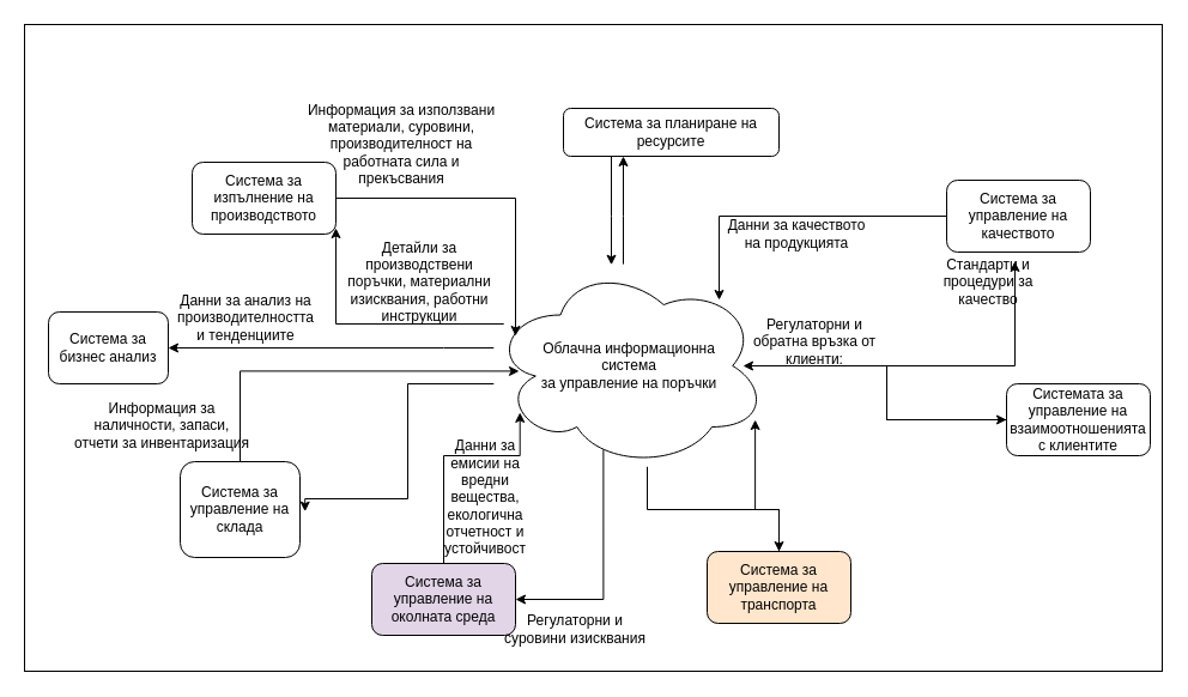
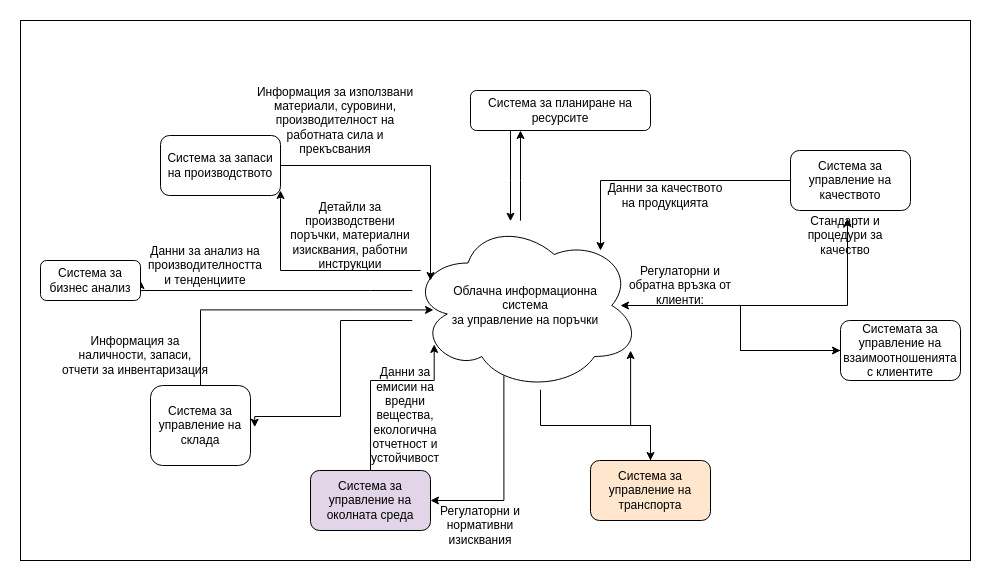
  <mxCell id="0" />
  <mxCell id="1" parent="0" />
  <mxCell id="2" value="" style="rounded=0;whiteSpace=wrap;html=1;" parent="1" vertex="1"><mxGeometry x="20" y="20" width="950" height="540" as="geometry" /></mxCell>
  <mxCell id="3" style="edgeStyle=orthogonalEdgeStyle;rounded=0;orthogonalLoop=1;jettySize=auto;html=1;" parent="1" source="8" target="15" edge="1"><mxGeometry relative="1" as="geometry"><Array as="points"><mxPoint x="520" y="180" /><mxPoint x="520" y="180" /></Array></mxGeometry></mxCell>
  <mxCell id="4" style="edgeStyle=orthogonalEdgeStyle;rounded=0;orthogonalLoop=1;jettySize=auto;html=1;entryX=1;entryY=0.5;entryDx=0;entryDy=0;exitX=0.406;exitY=0.911;exitDx=0;exitDy=0;exitPerimeter=0;" parent="1" source="8" target="9" edge="1"><mxGeometry relative="1" as="geometry" /></mxCell>
  <mxCell id="5" style="edgeStyle=orthogonalEdgeStyle;rounded=0;orthogonalLoop=1;jettySize=auto;html=1;" parent="1" source="8" target="10" edge="1"><mxGeometry relative="1" as="geometry"><Array as="points"><mxPoint x="540" y="425" /><mxPoint x="650" y="425" /></Array></mxGeometry></mxCell>
  <mxCell id="6" style="edgeStyle=orthogonalEdgeStyle;rounded=0;orthogonalLoop=1;jettySize=auto;html=1;entryX=0;entryY=0.5;entryDx=0;entryDy=0;" parent="1" source="8" target="11" edge="1"><mxGeometry relative="1" as="geometry" /></mxCell>
  <mxCell id="7" style="edgeStyle=orthogonalEdgeStyle;rounded=0;orthogonalLoop=1;jettySize=auto;html=1;entryX=1;entryY=0.5;entryDx=0;entryDy=0;" parent="1" source="8" target="17" edge="1"><mxGeometry relative="1" as="geometry"><Array as="points"><mxPoint x="370" y="290" /><mxPoint x="370" y="290" /></Array></mxGeometry></mxCell>
  <mxCell id="8" value="Облачна информационна &lt;br&gt;система&lt;br&gt;за управление на поръчки" style="ellipse;shape=cloud;whiteSpace=wrap;html=1;" parent="1" vertex="1"><mxGeometry x="410" y="220" width="230" height="170" as="geometry" /></mxCell>
  <mxCell id="9" value="Система за управление на околната среда" style="rounded=1;whiteSpace=wrap;html=1;fillColor=#e1d5e7;" parent="1" vertex="1"><mxGeometry x="310" y="470" width="120" height="60" as="geometry" /></mxCell>
  <mxCell id="10" value="Система за управление на транспорта" style="rounded=1;whiteSpace=wrap;html=1;fillColor=#ffe6cc;" parent="1" vertex="1"><mxGeometry x="590" y="460" width="120" height="60" as="geometry" /></mxCell>
  <mxCell id="11" value="Системата за управление на взаимоотношенията с клиентите" style="rounded=1;whiteSpace=wrap;html=1;" parent="1" vertex="1"><mxGeometry x="840" y="320" width="120" height="60" as="geometry" /></mxCell>
  <mxCell id="12" value="Система за управление на складa" style="rounded=1;whiteSpace=wrap;html=1;" parent="1" vertex="1"><mxGeometry x="150" y="385" width="100" height="80" as="geometry" /></mxCell>
- <mxCell id="13" value="Системa за изпълнение на производството" style="rounded=1;whiteSpace=wrap;html=1;" parent="1" vertex="1"><mxGeometry y="135" width="120" height="60" as="geometry" x="160" /></mxCell>
+ <mxCell id="13" value="Системa за запаси на производството" style="rounded=1;whiteSpace=wrap;html=1;" parent="1" vertex="1"><mxGeometry y="135" width="120" height="60" as="geometry" x="160" /></mxCell>
  <mxCell id="14" style="edgeStyle=orthogonalEdgeStyle;rounded=0;orthogonalLoop=1;jettySize=auto;html=1;" parent="1" source="15" target="8" edge="1"><mxGeometry relative="1" as="geometry"><Array as="points"><mxPoint x="510" y="180" /><mxPoint x="510" y="180" /></Array></mxGeometry></mxCell>
  <mxCell id="15" value="Система за планиране на ресурсите" style="rounded=1;whiteSpace=wrap;html=1;" parent="1" vertex="1"><mxGeometry x="470" y="90" width="180" height="40" as="geometry" /></mxCell>
  <mxCell id="16" value="Система за управление на качеството" style="rounded=1;whiteSpace=wrap;html=1;" parent="1" vertex="1"><mxGeometry x="790" y="150" width="120" height="60" as="geometry" /></mxCell>
- <mxCell id="17" value="Система за бизнес анализ" style="rounded=1;whiteSpace=wrap;html=1;" parent="1" vertex="1"><mxGeometry x="40" y="260" width="100" height="60" as="geometry" /></mxCell>
+ <mxCell id="17" value="Система за бизнес анализ" style="rounded=1;whiteSpace=wrap;html=1;" parent="1" vertex="1"><mxGeometry x="40" y="260" width="100" height="40" as="geometry" /></mxCell>
  <mxCell id="18" style="edgeStyle=orthogonalEdgeStyle;rounded=0;orthogonalLoop=1;jettySize=auto;html=1;" parent="1" source="16" edge="1"><mxGeometry relative="1" as="geometry"><mxPoint x="600" y="250" as="targetPoint" /><Array as="points"><mxPoint x="600" y="180" /><mxPoint x="600" y="248" /></Array></mxGeometry></mxCell>
  <mxCell id="19" style="edgeStyle=orthogonalEdgeStyle;rounded=0;orthogonalLoop=1;jettySize=auto;html=1;entryX=0.475;entryY=1.133;entryDx=0;entryDy=0;entryPerimeter=0;" parent="1" source="8" target="16" edge="1"><mxGeometry relative="1" as="geometry" /></mxCell>
  <mxCell id="20" style="edgeStyle=orthogonalEdgeStyle;rounded=0;orthogonalLoop=1;jettySize=auto;html=1;entryX=0.957;entryY=0.765;entryDx=0;entryDy=0;entryPerimeter=0;" parent="1" source="10" target="8" edge="1"><mxGeometry relative="1" as="geometry" /></mxCell>
  <mxCell id="21" style="edgeStyle=orthogonalEdgeStyle;rounded=0;orthogonalLoop=1;jettySize=auto;html=1;entryX=0.913;entryY=0.5;entryDx=0;entryDy=0;entryPerimeter=0;" parent="1" source="11" target="8" edge="1"><mxGeometry relative="1" as="geometry" /></mxCell>
  <mxCell id="22" value="Детайли за производствени поръчки, материални изисквания, работни инструкции" style="text;html=1;align=center;verticalAlign=middle;whiteSpace=wrap;rounded=0;" parent="1" vertex="1"><mxGeometry x="280" y="220" width="140" height="30" as="geometry" /></mxCell>
  <mxCell id="23" style="edgeStyle=orthogonalEdgeStyle;rounded=0;orthogonalLoop=1;jettySize=auto;html=1;entryX=0.087;entryY=0.353;entryDx=0;entryDy=0;entryPerimeter=0;" parent="1" source="13" target="8" edge="1"><mxGeometry relative="1" as="geometry" /></mxCell>
  <mxCell id="24" style="edgeStyle=orthogonalEdgeStyle;rounded=0;orthogonalLoop=1;jettySize=auto;html=1;" parent="1" source="8" edge="1"><mxGeometry relative="1" as="geometry"><mxPoint x="280" y="190" as="targetPoint" /><Array as="points"><mxPoint x="280" y="270" /><mxPoint x="280" y="198" /></Array></mxGeometry></mxCell>
  <mxCell id="25" style="edgeStyle=orthogonalEdgeStyle;rounded=0;orthogonalLoop=1;jettySize=auto;html=1;entryX=0.1;entryY=0.526;entryDx=0;entryDy=0;entryPerimeter=0;exitX=0.5;exitY=0;exitDx=0;exitDy=0;" parent="1" source="12" target="8" edge="1"><mxGeometry relative="1" as="geometry" /></mxCell>
  <mxCell id="26" style="edgeStyle=orthogonalEdgeStyle;rounded=0;orthogonalLoop=1;jettySize=auto;html=1;entryX=1.042;entryY=0.521;entryDx=0;entryDy=0;entryPerimeter=0;" parent="1" source="8" target="12" edge="1"><mxGeometry relative="1" as="geometry"><Array as="points"><mxPoint x="340" y="320" /><mxPoint x="340" y="416" /></Array></mxGeometry></mxCell>
  <mxCell id="27" value="Данни за анализ на производителността и тенденциите" style="text;html=1;align=center;verticalAlign=middle;whiteSpace=wrap;rounded=0;" parent="1" vertex="1"><mxGeometry x="170" y="250" width="70" height="30" as="geometry" /></mxCell>
  <mxCell id="28" value="Информация за наличности, запаси, отчети за инвентаризация" style="text;html=1;align=center;verticalAlign=middle;whiteSpace=wrap;rounded=0;" parent="1" vertex="1"><mxGeometry x="60" y="340" width="150" height="30" as="geometry" /></mxCell>
  <mxCell id="29" value="Информация за използвани материали, суровини, производителност на работната сила и прекъсвания" style="text;html=1;align=center;verticalAlign=middle;whiteSpace=wrap;rounded=0;" parent="1" vertex="1"><mxGeometry x="250" y="105" width="170" height="30" as="geometry" /></mxCell>
- <mxCell id="30" value="Стандарти и процедури за качество" style="text;html=1;align=center;verticalAlign=middle;whiteSpace=wrap;rounded=0;" parent="1" vertex="1"><mxGeometry x="770" y="220" width="110" height="30" as="geometry" /></mxCell>
+ <mxCell id="30" value="Стандарти и процедури за качество" style="text;html=1;align=center;verticalAlign=middle;whiteSpace=wrap;rounded=0;" parent="1" vertex="1"><mxGeometry x="790" y="220" width="110" height="30" as="geometry" /></mxCell>
  <mxCell id="31" value="Данни за качеството на продукцията" style="text;html=1;align=center;verticalAlign=middle;whiteSpace=wrap;rounded=0;" parent="1" vertex="1"><mxGeometry x="605" y="180" width="120" height="30" as="geometry" /></mxCell>
  <mxCell id="32" style="edgeStyle=orthogonalEdgeStyle;rounded=0;orthogonalLoop=1;jettySize=auto;html=1;entryX=0.103;entryY=0.729;entryDx=0;entryDy=0;entryPerimeter=0;" parent="1" source="9" target="8" edge="1"><mxGeometry relative="1" as="geometry"><Array as="points"><mxPoint x="370" y="380" /><mxPoint x="434" y="380" /></Array></mxGeometry></mxCell>
  <mxCell id="33" value="Данни за eмисии на вредни вещества, екологична отчетност и устойчивост" style="text;html=1;align=center;verticalAlign=middle;whiteSpace=wrap;rounded=0;" parent="1" vertex="1"><mxGeometry x="370" y="400" width="70" height="30" as="geometry" /></mxCell>
- <mxCell id="34" value="Регулаторни и суровини изисквания" style="text;html=1;align=center;verticalAlign=middle;whiteSpace=wrap;rounded=0;" parent="1" vertex="1"><mxGeometry x="420" y="510" width="120" height="30" as="geometry" /></mxCell>
+ <mxCell id="34" value="Регулаторни и нормативни изисквания" style="text;html=1;align=center;verticalAlign=middle;whiteSpace=wrap;rounded=0;" parent="1" vertex="1"><mxGeometry x="420" y="510" width="120" height="30" as="geometry" /></mxCell>
  <mxCell id="35" value="Регулаторни и обратна връзка от клиенти:" style="text;html=1;align=center;verticalAlign=middle;whiteSpace=wrap;rounded=0;" vertex="1" parent="1"><mxGeometry x="620" y="270" width="120" height="30" as="geometry" /></mxCell>
